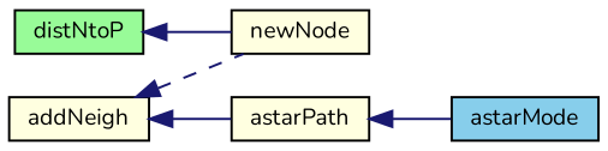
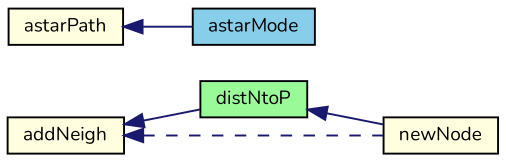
  digraph {
    fontname=Nunito
    rankdir=LR
    node [color=black fillcolor=lightyellow fontname=Nunito fontsize=10 shape=record style=filled]
    edge [color=midnightblue dir=back fontname=Nunito fontsize=10 labelfontname=Helvetica labelfontsize=10 style=solid]
    n1 [fillcolor=palegreen fontcolor=black height=0.2 label=distNtoP width=0.4]
    n2 [height=0.2 label=newNode width=0.4]
    n3 [height=0.2 label=addNeigh width=0.4]
    n4 [height=0.2 label=astarPath width=0.4]
    n5 [fillcolor=skyblue height=0.2 label=astarMode width=0.4]
    n1 -> n2
    n3 -> n2 [style=dashed]
-   n3 -> n4
+   n3 -> n1
    n4 -> n5
  }
